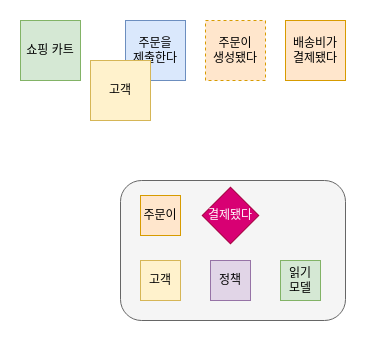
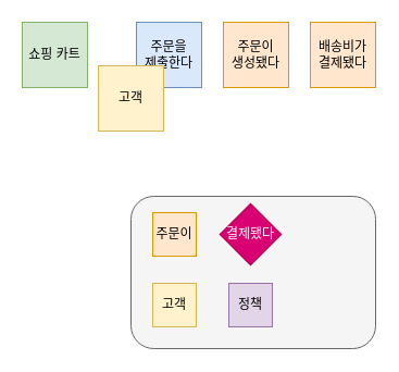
  <mxCell id="0" />
  <mxCell id="1" parent="0" />
  <mxCell id="2" value="" style="rounded=1;whiteSpace=wrap;html=1;fillColor=#f5f5f5;fontColor=#333333;strokeColor=#666666;" vertex="1" parent="1"><mxGeometry x="120" y="180" width="225" height="140" as="geometry" /></mxCell>
- <mxCell id="3" value="주문이&lt;div&gt;생성됐다&lt;/div&gt;" style="whiteSpace=wrap;html=1;aspect=fixed;fillColor=#ffe6cc;strokeColor=#d79b00;dashed=1;" vertex="1" parent="1"><mxGeometry x="205" y="20" width="60" height="60" as="geometry" /></mxCell>
+ <mxCell id="3" value="주문이&lt;div&gt;생성됐다&lt;/div&gt;" style="whiteSpace=wrap;html=1;aspect=fixed;fillColor=#ffe6cc;strokeColor=#d79b00;" vertex="1" parent="1"><mxGeometry x="205" y="20" width="60" height="60" as="geometry" /></mxCell>
  <mxCell id="4" value="주문이" style="whiteSpace=wrap;html=1;aspect=fixed;fillColor=#ffe6cc;strokeColor=#d79b00;" vertex="1" parent="1"><mxGeometry x="140" y="195" width="40" height="40" as="geometry" /></mxCell>
  <mxCell id="5" value="주문을&lt;div&gt;제출한다&lt;/div&gt;" style="whiteSpace=wrap;html=1;aspect=fixed;fillColor=#dae8fc;strokeColor=#6c8ebf;" vertex="1" parent="1"><mxGeometry x="125" y="20" width="60" height="60" as="geometry" /></mxCell>
  <mxCell id="6" value="" style="whiteSpace=wrap;html=1;aspect=fixed;fillColor=#d80073;strokeColor=#A50040;rotation=45;fontColor=#ffffff;" vertex="1" parent="1"><mxGeometry x="210" y="195" width="40" height="40" as="geometry" /></mxCell>
  <mxCell id="7" value="결제됐다" style="text;html=1;align=center;verticalAlign=middle;whiteSpace=wrap;rounded=0;fontColor=#FFFFFF;" vertex="1" parent="1"><mxGeometry x="200" y="200" width="60" height="30" as="geometry" /></mxCell>
  <mxCell id="8" value="고객" style="whiteSpace=wrap;html=1;aspect=fixed;fillColor=#fff2cc;strokeColor=#d6b656;" vertex="1" parent="1"><mxGeometry x="140" y="260" width="40" height="40" as="geometry" /></mxCell>
  <mxCell id="9" value="쇼핑 카트" style="whiteSpace=wrap;html=1;aspect=fixed;fillColor=#d5e8d4;strokeColor=#82b366;" vertex="1" parent="1"><mxGeometry x="20" y="20" width="60" height="60" as="geometry" /></mxCell>
  <mxCell id="10" value="정책" style="whiteSpace=wrap;html=1;aspect=fixed;fillColor=#e1d5e7;strokeColor=#9673a6;" vertex="1" parent="1"><mxGeometry x="210" y="260" width="40" height="40" as="geometry" /></mxCell>
  <mxCell id="11" value="고객" style="whiteSpace=wrap;html=1;aspect=fixed;fillColor=#fff2cc;strokeColor=#d6b656;" vertex="1" parent="1"><mxGeometry x="90" y="60" width="60" height="60" as="geometry" /></mxCell>
  <mxCell id="12" value="배송비가&lt;div&gt;결제됐다&lt;/div&gt;" style="whiteSpace=wrap;html=1;aspect=fixed;fillColor=#ffe6cc;strokeColor=#d79b00;" vertex="1" parent="1"><mxGeometry x="285" y="20" width="60" height="60" as="geometry" /></mxCell>
- <mxCell id="13" value="읽기&lt;div&gt;모델&lt;/div&gt;" style="whiteSpace=wrap;html=1;aspect=fixed;fillColor=#d5e8d4;strokeColor=#82b366;" vertex="1" parent="1"><mxGeometry x="280" y="260" width="40" height="40" as="geometry" /></mxCell>
